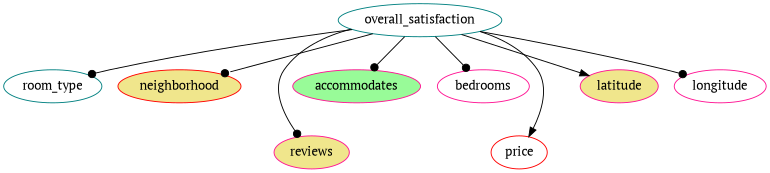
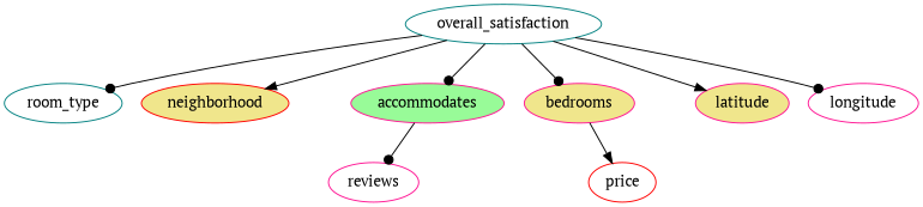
  digraph {
    fontname="PT Serif"
    node [color=deeppink fillcolor=white fontname="PT Serif" style=filled]
    edge [arrowhead=dot fontname="PT Serif"]
    overall_satisfaction [color=teal]
    room_type [color=teal]
    neighborhood [color=red fillcolor=khaki]
-   reviews [fillcolor=khaki]
+   reviews
    accommodates [fillcolor=palegreen]
-   bedrooms
+   bedrooms [fillcolor=khaki]
    price [color=red]
    latitude [fillcolor=khaki]
    longitude
    overall_satisfaction -> room_type
-   overall_satisfaction -> neighborhood
-   overall_satisfaction -> reviews
+   overall_satisfaction -> neighborhood [arrowhead=normal]
+   accommodates -> reviews
    overall_satisfaction -> accommodates
    overall_satisfaction -> bedrooms
-   overall_satisfaction -> price [arrowhead=normal]
+   bedrooms -> price [arrowhead=normal]
    overall_satisfaction -> latitude [arrowhead=normal]
    overall_satisfaction -> longitude
  }
